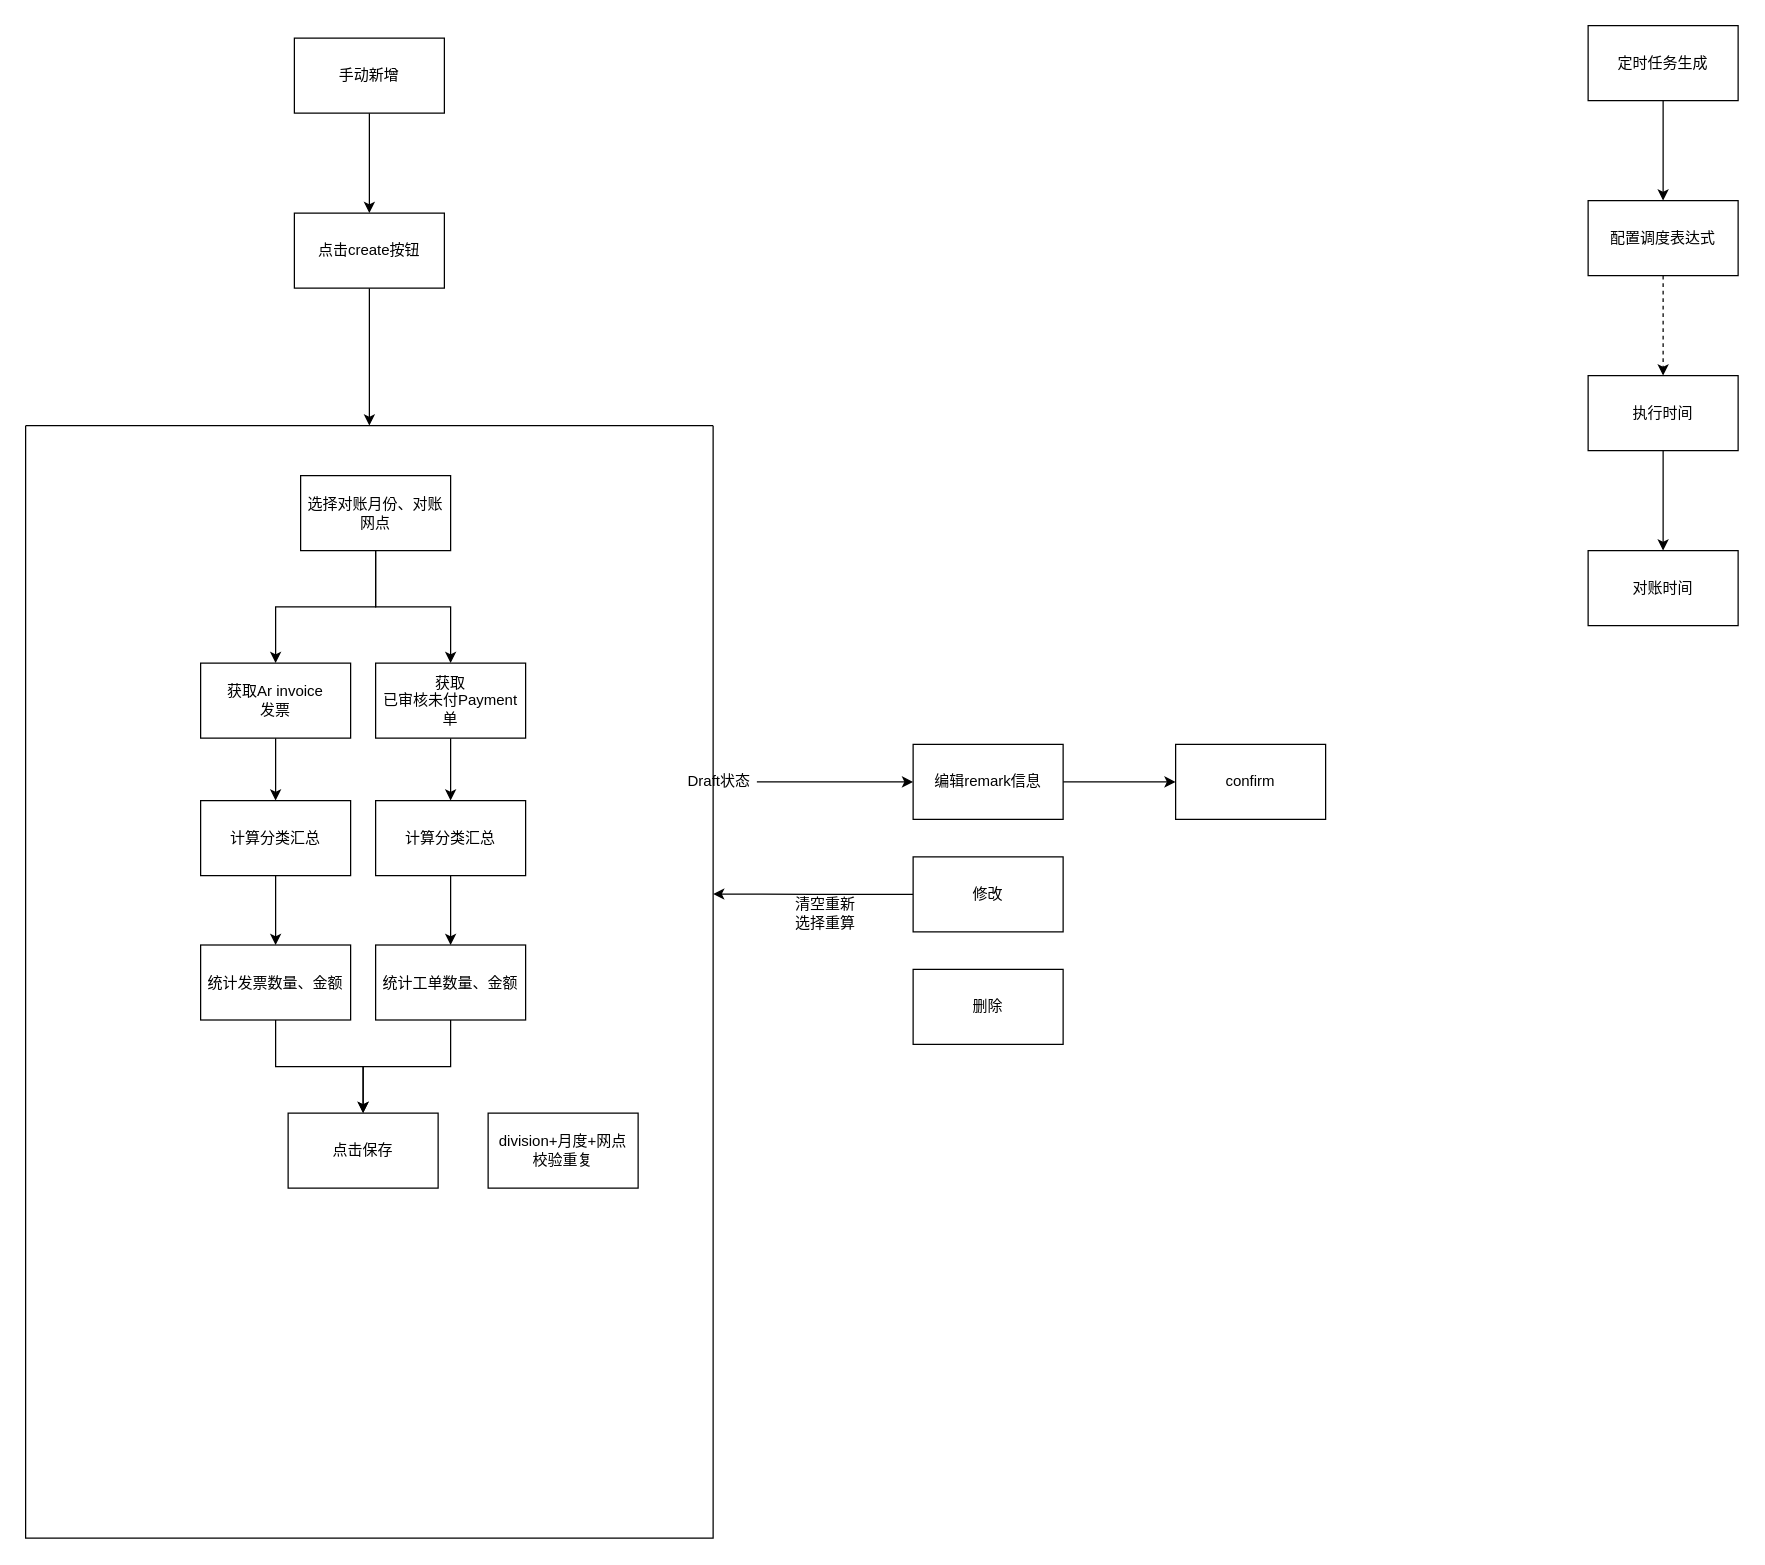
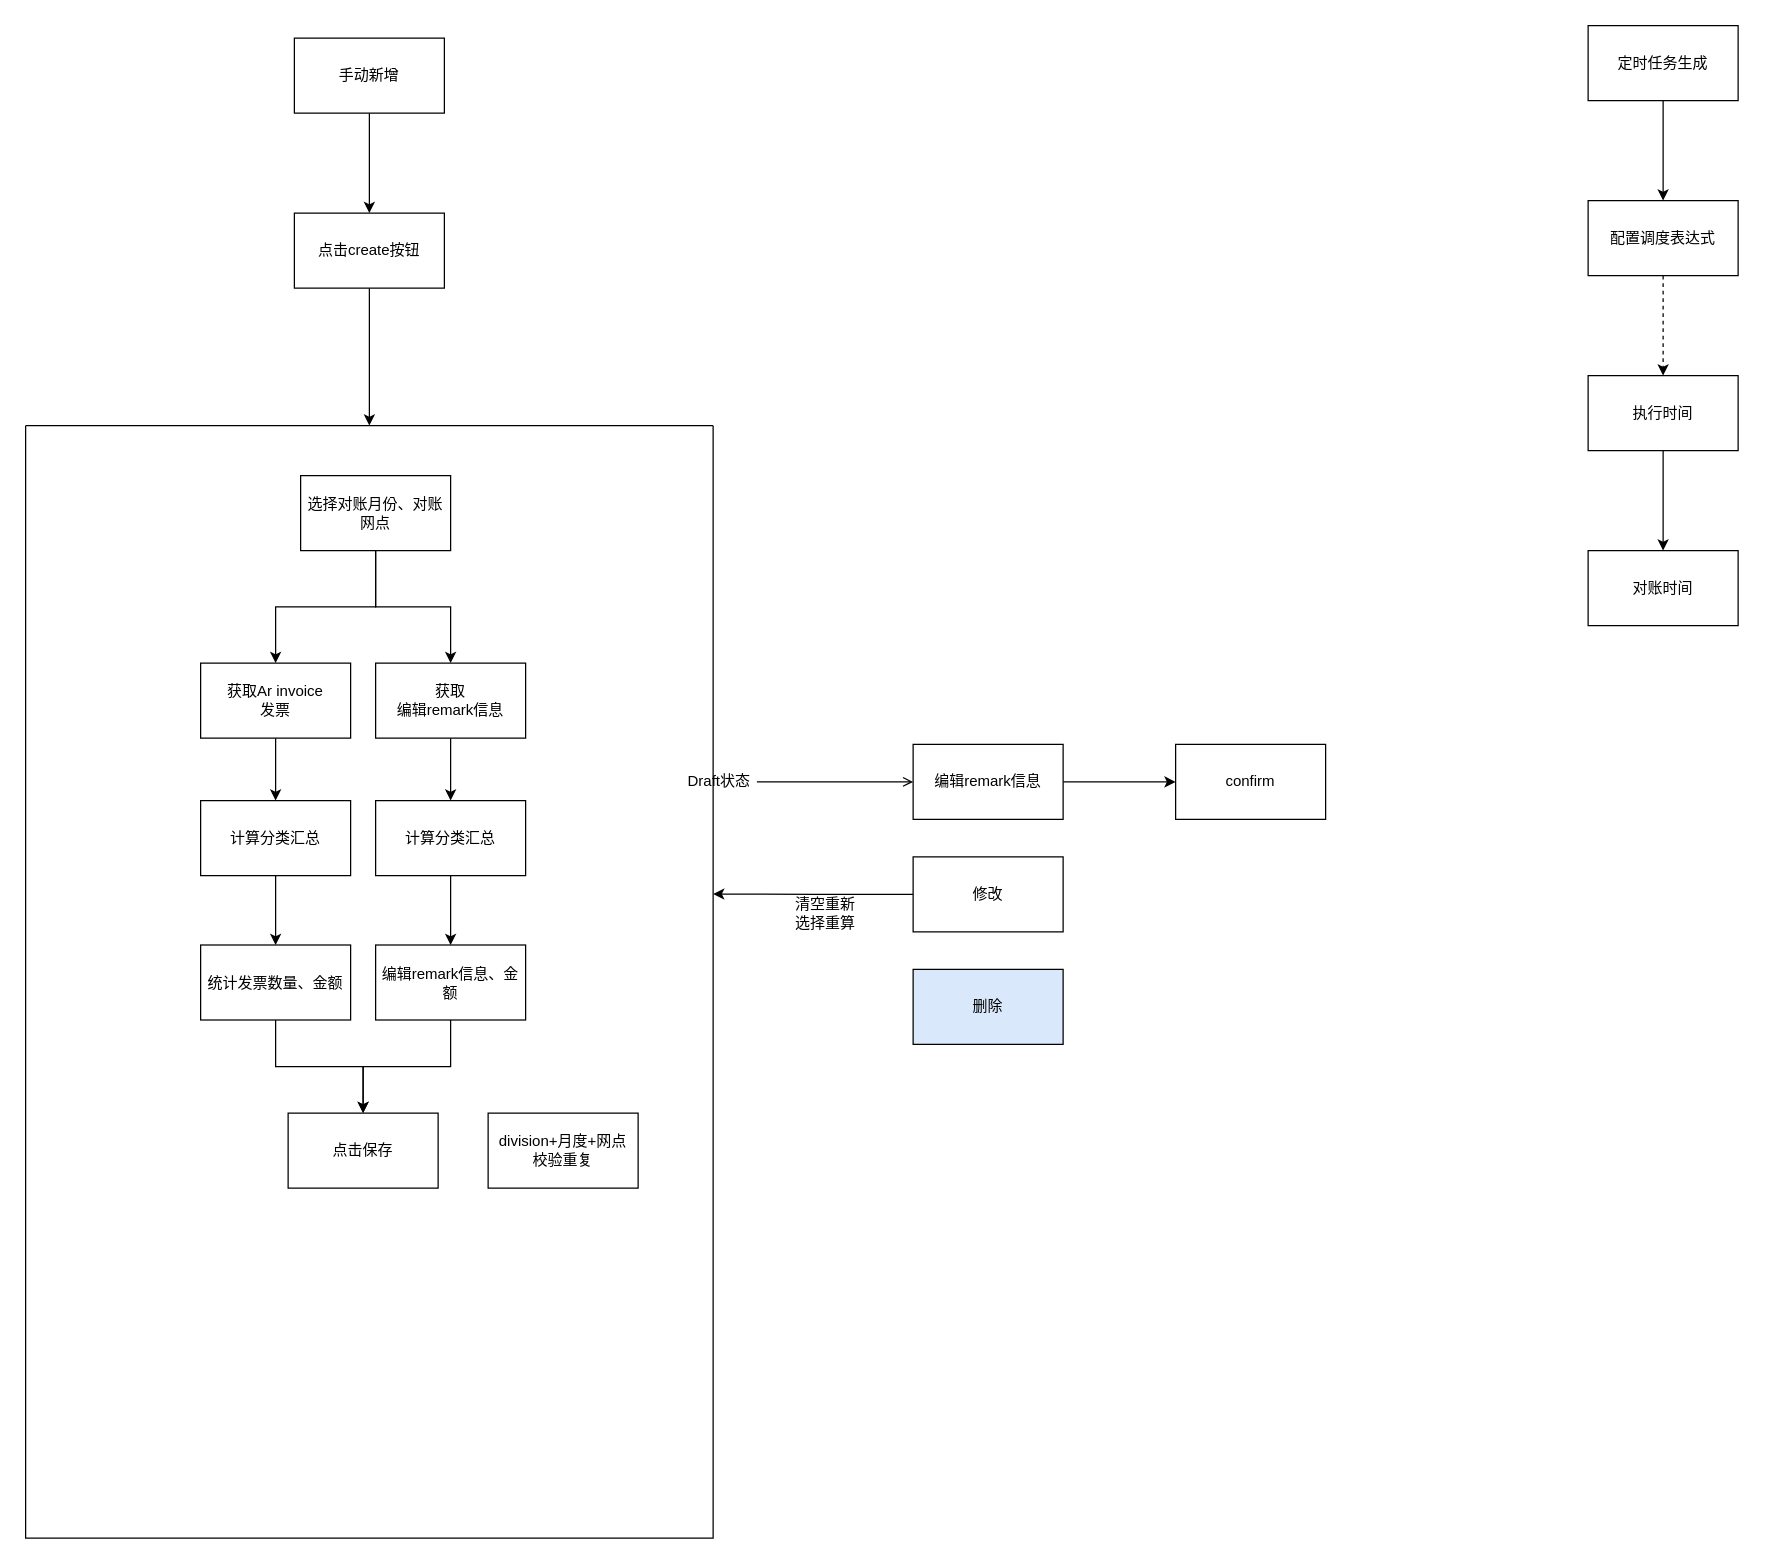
  <mxCell id="0" />
  <mxCell id="1" parent="0" />
  <mxCell id="2" style="edgeStyle=orthogonalEdgeStyle;rounded=0;orthogonalLoop=1;jettySize=auto;html=1;entryX=0.5;entryY=0;entryDx=0;entryDy=0;" edge="1" parent="1" source="3" target="7"><mxGeometry relative="1" as="geometry" /></mxCell>
  <mxCell id="3" value="手动新增" style="rounded=0;whiteSpace=wrap;html=1;" vertex="1" parent="1"><mxGeometry x="235" y="30" width="120" height="60" as="geometry" /></mxCell>
  <mxCell id="4" value="" style="edgeStyle=orthogonalEdgeStyle;rounded=0;orthogonalLoop=1;jettySize=auto;html=1;" edge="1" parent="1" source="5" target="36"><mxGeometry relative="1" as="geometry" /></mxCell>
  <mxCell id="5" value="定时任务生成" style="rounded=0;whiteSpace=wrap;html=1;" vertex="1" parent="1"><mxGeometry x="1270" y="20" width="120" height="60" as="geometry" /></mxCell>
  <mxCell id="6" style="edgeStyle=orthogonalEdgeStyle;rounded=0;orthogonalLoop=1;jettySize=auto;html=1;entryX=0.5;entryY=0;entryDx=0;entryDy=0;" edge="1" parent="1" source="7" target="25"><mxGeometry relative="1" as="geometry" /></mxCell>
  <mxCell id="7" value="点击create按钮" style="rounded=0;whiteSpace=wrap;html=1;" vertex="1" parent="1"><mxGeometry x="235" y="170" width="120" height="60" as="geometry" /></mxCell>
  <mxCell id="8" style="edgeStyle=orthogonalEdgeStyle;rounded=0;orthogonalLoop=1;jettySize=auto;html=1;entryX=0.5;entryY=0;entryDx=0;entryDy=0;" edge="1" parent="1" source="10" target="18"><mxGeometry relative="1" as="geometry" /></mxCell>
  <mxCell id="9" style="edgeStyle=orthogonalEdgeStyle;rounded=0;orthogonalLoop=1;jettySize=auto;html=1;" edge="1" parent="1" source="10" target="12"><mxGeometry relative="1" as="geometry" /></mxCell>
  <mxCell id="10" value="选择对账月份、对账网点" style="rounded=0;whiteSpace=wrap;html=1;" vertex="1" parent="1"><mxGeometry x="240" y="380" width="120" height="60" as="geometry" /></mxCell>
  <mxCell id="11" value="" style="edgeStyle=orthogonalEdgeStyle;rounded=0;orthogonalLoop=1;jettySize=auto;html=1;" edge="1" parent="1" source="12" target="14"><mxGeometry relative="1" as="geometry" /></mxCell>
- <mxCell id="12" value="获取&lt;br&gt;已审核未付Payment单" style="whiteSpace=wrap;html=1;rounded=0;" vertex="1" parent="1"><mxGeometry x="300" y="530" width="120" height="60" as="geometry" /></mxCell>
+ <mxCell id="12" value="获取&lt;br&gt;编辑remark信息" style="whiteSpace=wrap;html=1;rounded=0;" vertex="1" parent="1"><mxGeometry x="300" y="530" width="120" height="60" as="geometry" /></mxCell>
  <mxCell id="13" value="" style="edgeStyle=orthogonalEdgeStyle;rounded=0;orthogonalLoop=1;jettySize=auto;html=1;" edge="1" parent="1" source="14" target="20"><mxGeometry relative="1" as="geometry" /></mxCell>
  <mxCell id="14" value="计算分类汇总" style="whiteSpace=wrap;html=1;rounded=0;" vertex="1" parent="1"><mxGeometry x="300" y="640" width="120" height="60" as="geometry" /></mxCell>
  <mxCell id="15" value="点击保存" style="whiteSpace=wrap;html=1;rounded=0;" vertex="1" parent="1"><mxGeometry x="230" y="890" width="120" height="60" as="geometry" /></mxCell>
  <mxCell id="16" value="division+月度+网点&lt;br&gt;校验重复" style="whiteSpace=wrap;html=1;rounded=0;" vertex="1" parent="1"><mxGeometry x="390" y="890" width="120" height="60" as="geometry" /></mxCell>
  <mxCell id="17" style="edgeStyle=orthogonalEdgeStyle;rounded=0;orthogonalLoop=1;jettySize=auto;html=1;entryX=0.5;entryY=0;entryDx=0;entryDy=0;" edge="1" parent="1" source="18" target="22"><mxGeometry relative="1" as="geometry" /></mxCell>
  <mxCell id="18" value="获取Ar invoice&lt;br&gt;发票" style="whiteSpace=wrap;html=1;rounded=0;" vertex="1" parent="1"><mxGeometry x="160" y="530" width="120" height="60" as="geometry" /></mxCell>
  <mxCell id="19" style="edgeStyle=orthogonalEdgeStyle;rounded=0;orthogonalLoop=1;jettySize=auto;html=1;entryX=0.5;entryY=0;entryDx=0;entryDy=0;" edge="1" parent="1" source="20" target="15"><mxGeometry relative="1" as="geometry" /></mxCell>
- <mxCell id="20" value="统计工单数量、金额" style="whiteSpace=wrap;html=1;rounded=0;" vertex="1" parent="1"><mxGeometry x="300" y="755.5" width="120" height="60" as="geometry" /></mxCell>
+ <mxCell id="20" value="编辑remark信息、金额" style="whiteSpace=wrap;html=1;rounded=0;" vertex="1" parent="1"><mxGeometry x="300" y="755.5" width="120" height="60" as="geometry" /></mxCell>
  <mxCell id="21" value="" style="edgeStyle=orthogonalEdgeStyle;rounded=0;orthogonalLoop=1;jettySize=auto;html=1;" edge="1" parent="1" source="22" target="24"><mxGeometry relative="1" as="geometry" /></mxCell>
  <mxCell id="22" value="计算分类汇总" style="whiteSpace=wrap;html=1;rounded=0;" vertex="1" parent="1"><mxGeometry x="160" y="640" width="120" height="60" as="geometry" /></mxCell>
  <mxCell id="23" style="edgeStyle=orthogonalEdgeStyle;rounded=0;orthogonalLoop=1;jettySize=auto;html=1;entryX=0.5;entryY=0;entryDx=0;entryDy=0;" edge="1" parent="1" source="24" target="15"><mxGeometry relative="1" as="geometry" /></mxCell>
  <mxCell id="24" value="统计发票数量、金额" style="whiteSpace=wrap;html=1;rounded=0;" vertex="1" parent="1"><mxGeometry x="160" y="755.5" width="120" height="60" as="geometry" /></mxCell>
  <mxCell id="25" value="" style="swimlane;startSize=0;" vertex="1" parent="1"><mxGeometry x="20" y="340" width="550" height="890" as="geometry" /></mxCell>
  <mxCell id="26" value="Draft状态" style="text;html=1;strokeColor=none;fillColor=none;align=center;verticalAlign=middle;whiteSpace=wrap;rounded=0;" vertex="1" parent="25"><mxGeometry x="525" y="270" width="60" height="30" as="geometry" /></mxCell>
  <mxCell id="27" style="edgeStyle=orthogonalEdgeStyle;rounded=0;orthogonalLoop=1;jettySize=auto;html=1;entryX=0;entryY=0.5;entryDx=0;entryDy=0;" edge="1" parent="1" source="28" target="29"><mxGeometry relative="1" as="geometry" /></mxCell>
  <mxCell id="28" value="编辑remark信息" style="rounded=0;whiteSpace=wrap;html=1;" vertex="1" parent="1"><mxGeometry x="730" y="595" width="120" height="60" as="geometry" /></mxCell>
  <mxCell id="29" value="confirm" style="rounded=0;whiteSpace=wrap;html=1;" vertex="1" parent="1"><mxGeometry x="940" y="595" width="120" height="60" as="geometry" /></mxCell>
- <mxCell id="30" style="edgeStyle=orthogonalEdgeStyle;rounded=0;orthogonalLoop=1;jettySize=auto;html=1;entryX=0;entryY=0.5;entryDx=0;entryDy=0;" edge="1" parent="1" source="26" target="28"><mxGeometry relative="1" as="geometry" /></mxCell>
- <mxCell id="31" value="删除" style="rounded=0;whiteSpace=wrap;html=1;" vertex="1" parent="1"><mxGeometry x="730" y="775" width="120" height="60" as="geometry" /></mxCell>
+ <mxCell id="30" style="edgeStyle=orthogonalEdgeStyle;rounded=0;orthogonalLoop=1;jettySize=auto;html=1;entryX=0;entryY=0.5;entryDx=0;entryDy=0;endArrow=open;" edge="1" parent="1" source="26" target="28"><mxGeometry relative="1" as="geometry" /></mxCell>
+ <mxCell id="31" value="删除" style="rounded=0;whiteSpace=wrap;html=1;fillColor=#dae8fc;" vertex="1" parent="1"><mxGeometry x="730" y="775" width="120" height="60" as="geometry" /></mxCell>
  <mxCell id="32" style="edgeStyle=orthogonalEdgeStyle;rounded=0;orthogonalLoop=1;jettySize=auto;html=1;entryX=1;entryY=0.421;entryDx=0;entryDy=0;entryPerimeter=0;" edge="1" parent="1" source="33" target="25"><mxGeometry relative="1" as="geometry" /></mxCell>
  <mxCell id="33" value="修改" style="rounded=0;whiteSpace=wrap;html=1;" vertex="1" parent="1"><mxGeometry x="730" y="685" width="120" height="60" as="geometry" /></mxCell>
  <mxCell id="34" value="清空重新选择重算" style="text;html=1;strokeColor=none;fillColor=none;align=center;verticalAlign=middle;whiteSpace=wrap;rounded=0;" vertex="1" parent="1"><mxGeometry x="630" y="715" width="60" height="30" as="geometry" /></mxCell>
  <mxCell id="35" value="" style="edgeStyle=orthogonalEdgeStyle;rounded=0;orthogonalLoop=1;jettySize=auto;html=1;dashed=1;" edge="1" parent="1" source="36" target="38"><mxGeometry relative="1" as="geometry" /></mxCell>
  <mxCell id="36" value="配置调度表达式" style="whiteSpace=wrap;html=1;rounded=0;" vertex="1" parent="1"><mxGeometry x="1270" y="160" width="120" height="60" as="geometry" /></mxCell>
  <mxCell id="37" value="" style="edgeStyle=orthogonalEdgeStyle;rounded=0;orthogonalLoop=1;jettySize=auto;html=1;" edge="1" parent="1" source="38" target="39"><mxGeometry relative="1" as="geometry" /></mxCell>
  <mxCell id="38" value="执行时间" style="whiteSpace=wrap;html=1;rounded=0;" vertex="1" parent="1"><mxGeometry x="1270" y="300" width="120" height="60" as="geometry" /></mxCell>
  <mxCell id="39" value="对账时间" style="whiteSpace=wrap;html=1;rounded=0;" vertex="1" parent="1"><mxGeometry x="1270" y="440" width="120" height="60" as="geometry" /></mxCell>
